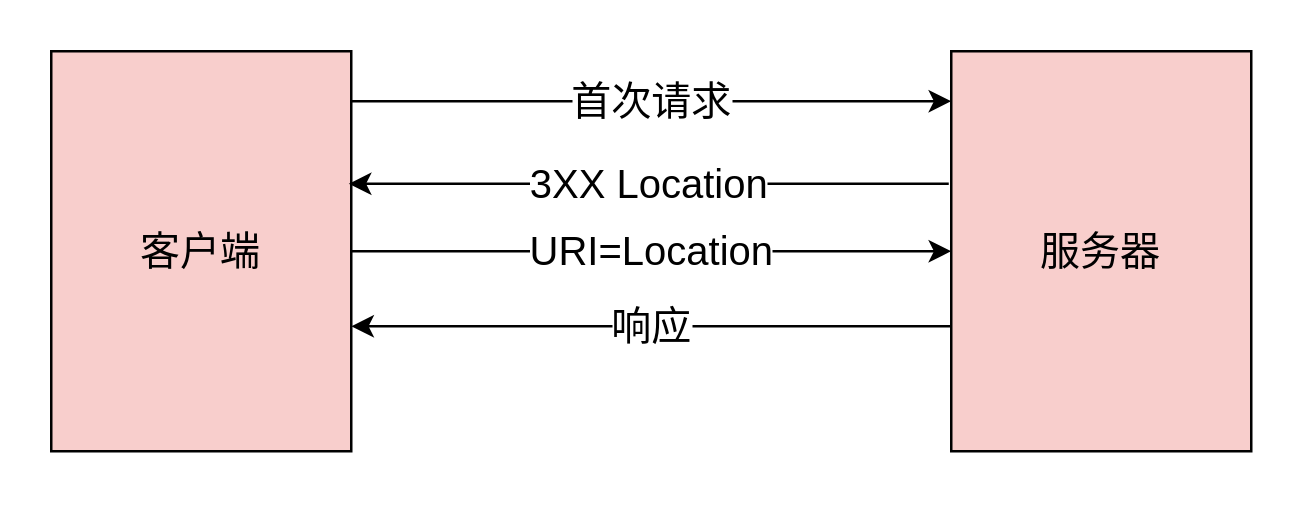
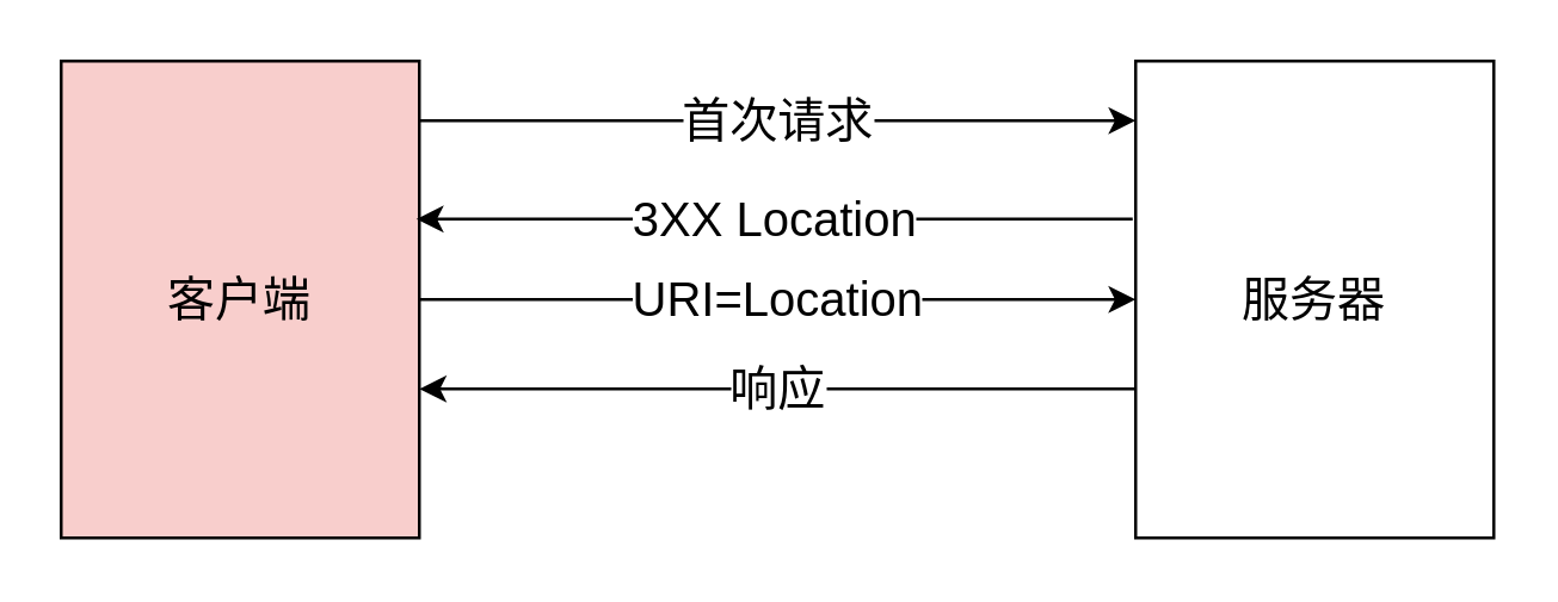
  <mxCell id="0" />
  <mxCell id="1" parent="0" />
  <mxCell id="2" value="&lt;font style=&quot;font-size: 16px&quot;&gt;客户端&lt;/font&gt;" style="rounded=0;whiteSpace=wrap;html=1;fillColor=#f8cecc;" vertex="1" parent="1"><mxGeometry x="20" y="20" width="120" height="160" as="geometry" /></mxCell>
- <mxCell id="3" value="&lt;font style=&quot;font-size: 16px&quot;&gt;服务器&lt;/font&gt;" style="rounded=0;whiteSpace=wrap;html=1;fillColor=#f8cecc;" vertex="1" parent="1"><mxGeometry x="380" y="20" width="120" height="160" as="geometry" /></mxCell>
+ <mxCell id="3" value="&lt;font style=&quot;font-size: 16px&quot;&gt;服务器&lt;/font&gt;" style="rounded=0;whiteSpace=wrap;html=1;" vertex="1" parent="1"><mxGeometry x="380" y="20" width="120" height="160" as="geometry" /></mxCell>
  <mxCell id="4" value="&lt;font style=&quot;font-size: 16px&quot;&gt;首次请求&lt;/font&gt;" style="endArrow=classic;html=1;" edge="1" parent="1"><mxGeometry width="50" height="50" relative="1" as="geometry"><mxPoint x="140" y="40" as="sourcePoint" /><mxPoint x="380" y="40" as="targetPoint" /></mxGeometry></mxCell>
  <mxCell id="5" value="&lt;font style=&quot;font-size: 16px&quot;&gt;3XX Location&lt;/font&gt;" style="endArrow=classic;html=1;" edge="1" parent="1"><mxGeometry width="50" height="50" relative="1" as="geometry"><mxPoint x="379" y="73" as="sourcePoint" /><mxPoint x="139" y="73" as="targetPoint" /><Array as="points"><mxPoint x="260" y="73" /></Array></mxGeometry></mxCell>
  <mxCell id="6" value="&lt;font style=&quot;font-size: 16px&quot;&gt;URI=Location&lt;/font&gt;" style="endArrow=classic;html=1;" edge="1" parent="1"><mxGeometry width="50" height="50" relative="1" as="geometry"><mxPoint x="140" y="100" as="sourcePoint" /><mxPoint x="380" y="100" as="targetPoint" /></mxGeometry></mxCell>
  <mxCell id="7" value="&lt;span style=&quot;font-size: 16px&quot;&gt;响应&lt;/span&gt;" style="endArrow=classic;html=1;" edge="1" parent="1"><mxGeometry width="50" height="50" relative="1" as="geometry"><mxPoint x="380" y="130" as="sourcePoint" /><mxPoint x="140" y="130" as="targetPoint" /></mxGeometry></mxCell>
